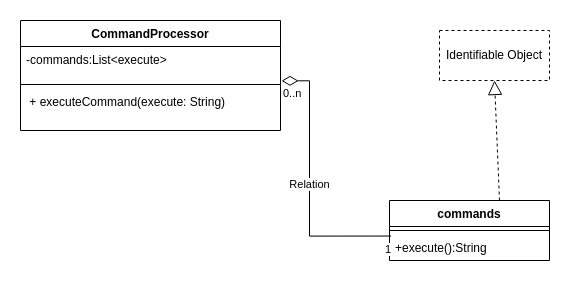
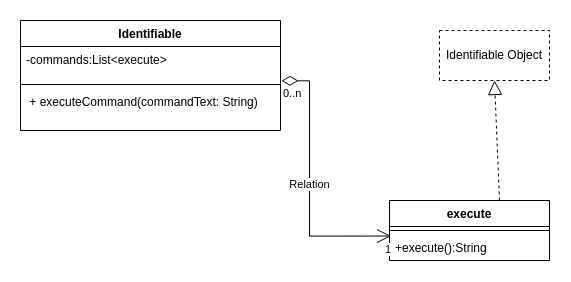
  <mxCell id="0" />
  <mxCell id="1" parent="0" />
- <mxCell id="2" value="commands" style="swimlane;fontStyle=1;align=center;verticalAlign=top;childLayout=stackLayout;horizontal=1;startSize=26;horizontalStack=0;resizeParent=1;resizeParentMax=0;resizeLast=0;collapsible=1;marginBottom=0;whiteSpace=wrap;html=1;" vertex="1" parent="1"><mxGeometry x="389" y="200" width="160" height="60" as="geometry" /></mxCell>
+ <mxCell id="2" value="execute" style="swimlane;fontStyle=1;align=center;verticalAlign=top;childLayout=stackLayout;horizontal=1;startSize=26;horizontalStack=0;resizeParent=1;resizeParentMax=0;resizeLast=0;collapsible=1;marginBottom=0;whiteSpace=wrap;html=1;" vertex="1" parent="1"><mxGeometry x="389" y="200" width="160" height="60" as="geometry" /></mxCell>
  <mxCell id="3" value="" style="line;strokeWidth=1;fillColor=none;align=left;verticalAlign=middle;spacingTop=-1;spacingLeft=3;spacingRight=3;rotatable=0;labelPosition=right;points=[];portConstraint=eastwest;strokeColor=inherit;" vertex="1" parent="2"><mxGeometry y="26" width="160" height="8" as="geometry" /></mxCell>
  <mxCell id="4" value="+execute():String" style="text;strokeColor=none;fillColor=none;align=left;verticalAlign=top;spacingLeft=4;spacingRight=4;overflow=hidden;rotatable=0;points=[[0,0.5],[1,0.5]];portConstraint=eastwest;whiteSpace=wrap;html=1;" vertex="1" parent="2"><mxGeometry y="34" width="160" height="26" as="geometry" /></mxCell>
- <mxCell id="5" value="CommandProcessor" style="swimlane;fontStyle=1;align=center;verticalAlign=top;childLayout=stackLayout;horizontal=1;startSize=26;horizontalStack=0;resizeParent=1;resizeParentMax=0;resizeLast=0;collapsible=1;marginBottom=0;whiteSpace=wrap;html=1;" vertex="1" parent="1"><mxGeometry x="20" y="20" width="260" height="110" as="geometry" /></mxCell>
+ <mxCell id="5" value="Identifiable" style="swimlane;fontStyle=1;align=center;verticalAlign=top;childLayout=stackLayout;horizontal=1;startSize=26;horizontalStack=0;resizeParent=1;resizeParentMax=0;resizeLast=0;collapsible=1;marginBottom=0;whiteSpace=wrap;html=1;" vertex="1" parent="1"><mxGeometry x="20" y="20" width="260" height="110" as="geometry" /></mxCell>
  <mxCell id="6" value="-commands:List&amp;lt;execute&amp;gt;" style="text;strokeColor=none;fillColor=none;align=left;verticalAlign=top;spacingLeft=4;spacingRight=4;overflow=hidden;rotatable=0;points=[[0,0.5],[1,0.5]];portConstraint=eastwest;whiteSpace=wrap;html=1;" vertex="1" parent="5"><mxGeometry y="26" width="260" height="34" as="geometry" /></mxCell>
  <mxCell id="7" value="" style="line;strokeWidth=1;fillColor=none;align=left;verticalAlign=middle;spacingTop=-1;spacingLeft=3;spacingRight=3;rotatable=0;labelPosition=right;points=[];portConstraint=eastwest;strokeColor=inherit;" vertex="1" parent="5"><mxGeometry y="60" width="260" height="8" as="geometry" /></mxCell>
- <mxCell id="8" value="&amp;nbsp;+ executeCommand(execute: String)" style="text;strokeColor=none;fillColor=none;align=left;verticalAlign=top;spacingLeft=4;spacingRight=4;overflow=hidden;rotatable=0;points=[[0,0.5],[1,0.5]];portConstraint=eastwest;whiteSpace=wrap;html=1;" vertex="1" parent="5"><mxGeometry y="68" width="260" height="42" as="geometry" /></mxCell>
+ <mxCell id="8" value="&amp;nbsp;+ executeCommand(commandText: String)" style="text;strokeColor=none;fillColor=none;align=left;verticalAlign=top;spacingLeft=4;spacingRight=4;overflow=hidden;rotatable=0;points=[[0,0.5],[1,0.5]];portConstraint=eastwest;whiteSpace=wrap;html=1;" vertex="1" parent="5"><mxGeometry y="68" width="260" height="42" as="geometry" /></mxCell>
  <mxCell id="9" value="Identifiable Object" style="html=1;whiteSpace=wrap;dashed=1;" vertex="1" parent="1"><mxGeometry x="439" y="30" width="110" height="50" as="geometry" /></mxCell>
  <mxCell id="10" value="" style="endArrow=block;dashed=1;endFill=0;endSize=12;html=1;rounded=0;entryX=0.5;entryY=1;entryDx=0;entryDy=0;" edge="1" parent="1" target="9"><mxGeometry width="160" relative="1" as="geometry"><mxPoint x="499" y="200" as="sourcePoint" /><mxPoint x="299" y="170" as="targetPoint" /></mxGeometry></mxCell>
- <mxCell id="11" value="Relation" style="endArrow=none;html=1;endSize=12;startArrow=diamondThin;startSize=14;startFill=0;edgeStyle=orthogonalEdgeStyle;rounded=0;exitX=1.004;exitY=1.01;exitDx=0;exitDy=0;exitPerimeter=0;entryX=0.01;entryY=0.06;entryDx=0;entryDy=0;entryPerimeter=0;" edge="1" parent="1" source="6" target="4"><mxGeometry relative="1" as="geometry"><mxPoint x="139" y="170" as="sourcePoint" /><mxPoint x="299" y="170" as="targetPoint" /><Array as="points"><mxPoint x="309" y="80" /><mxPoint x="309" y="236" /></Array></mxGeometry></mxCell>
+ <mxCell id="11" value="Relation" style="endArrow=open;html=1;endSize=12;startArrow=diamondThin;startSize=14;startFill=0;edgeStyle=orthogonalEdgeStyle;rounded=0;exitX=1.004;exitY=1.01;exitDx=0;exitDy=0;exitPerimeter=0;entryX=0.01;entryY=0.06;entryDx=0;entryDy=0;entryPerimeter=0;" edge="1" parent="1" source="6" target="4"><mxGeometry relative="1" as="geometry"><mxPoint x="139" y="170" as="sourcePoint" /><mxPoint x="299" y="170" as="targetPoint" /><Array as="points"><mxPoint x="309" y="80" /><mxPoint x="309" y="236" /></Array></mxGeometry></mxCell>
  <mxCell id="12" value="0..n" style="edgeLabel;resizable=0;html=1;align=left;verticalAlign=top;" connectable="0" vertex="1" parent="11"><mxGeometry x="-1" relative="1" as="geometry" /></mxCell>
  <mxCell id="13" value="1" style="edgeLabel;resizable=0;html=1;align=right;verticalAlign=top;" connectable="0" vertex="1" parent="11"><mxGeometry x="1" relative="1" as="geometry" /></mxCell>
